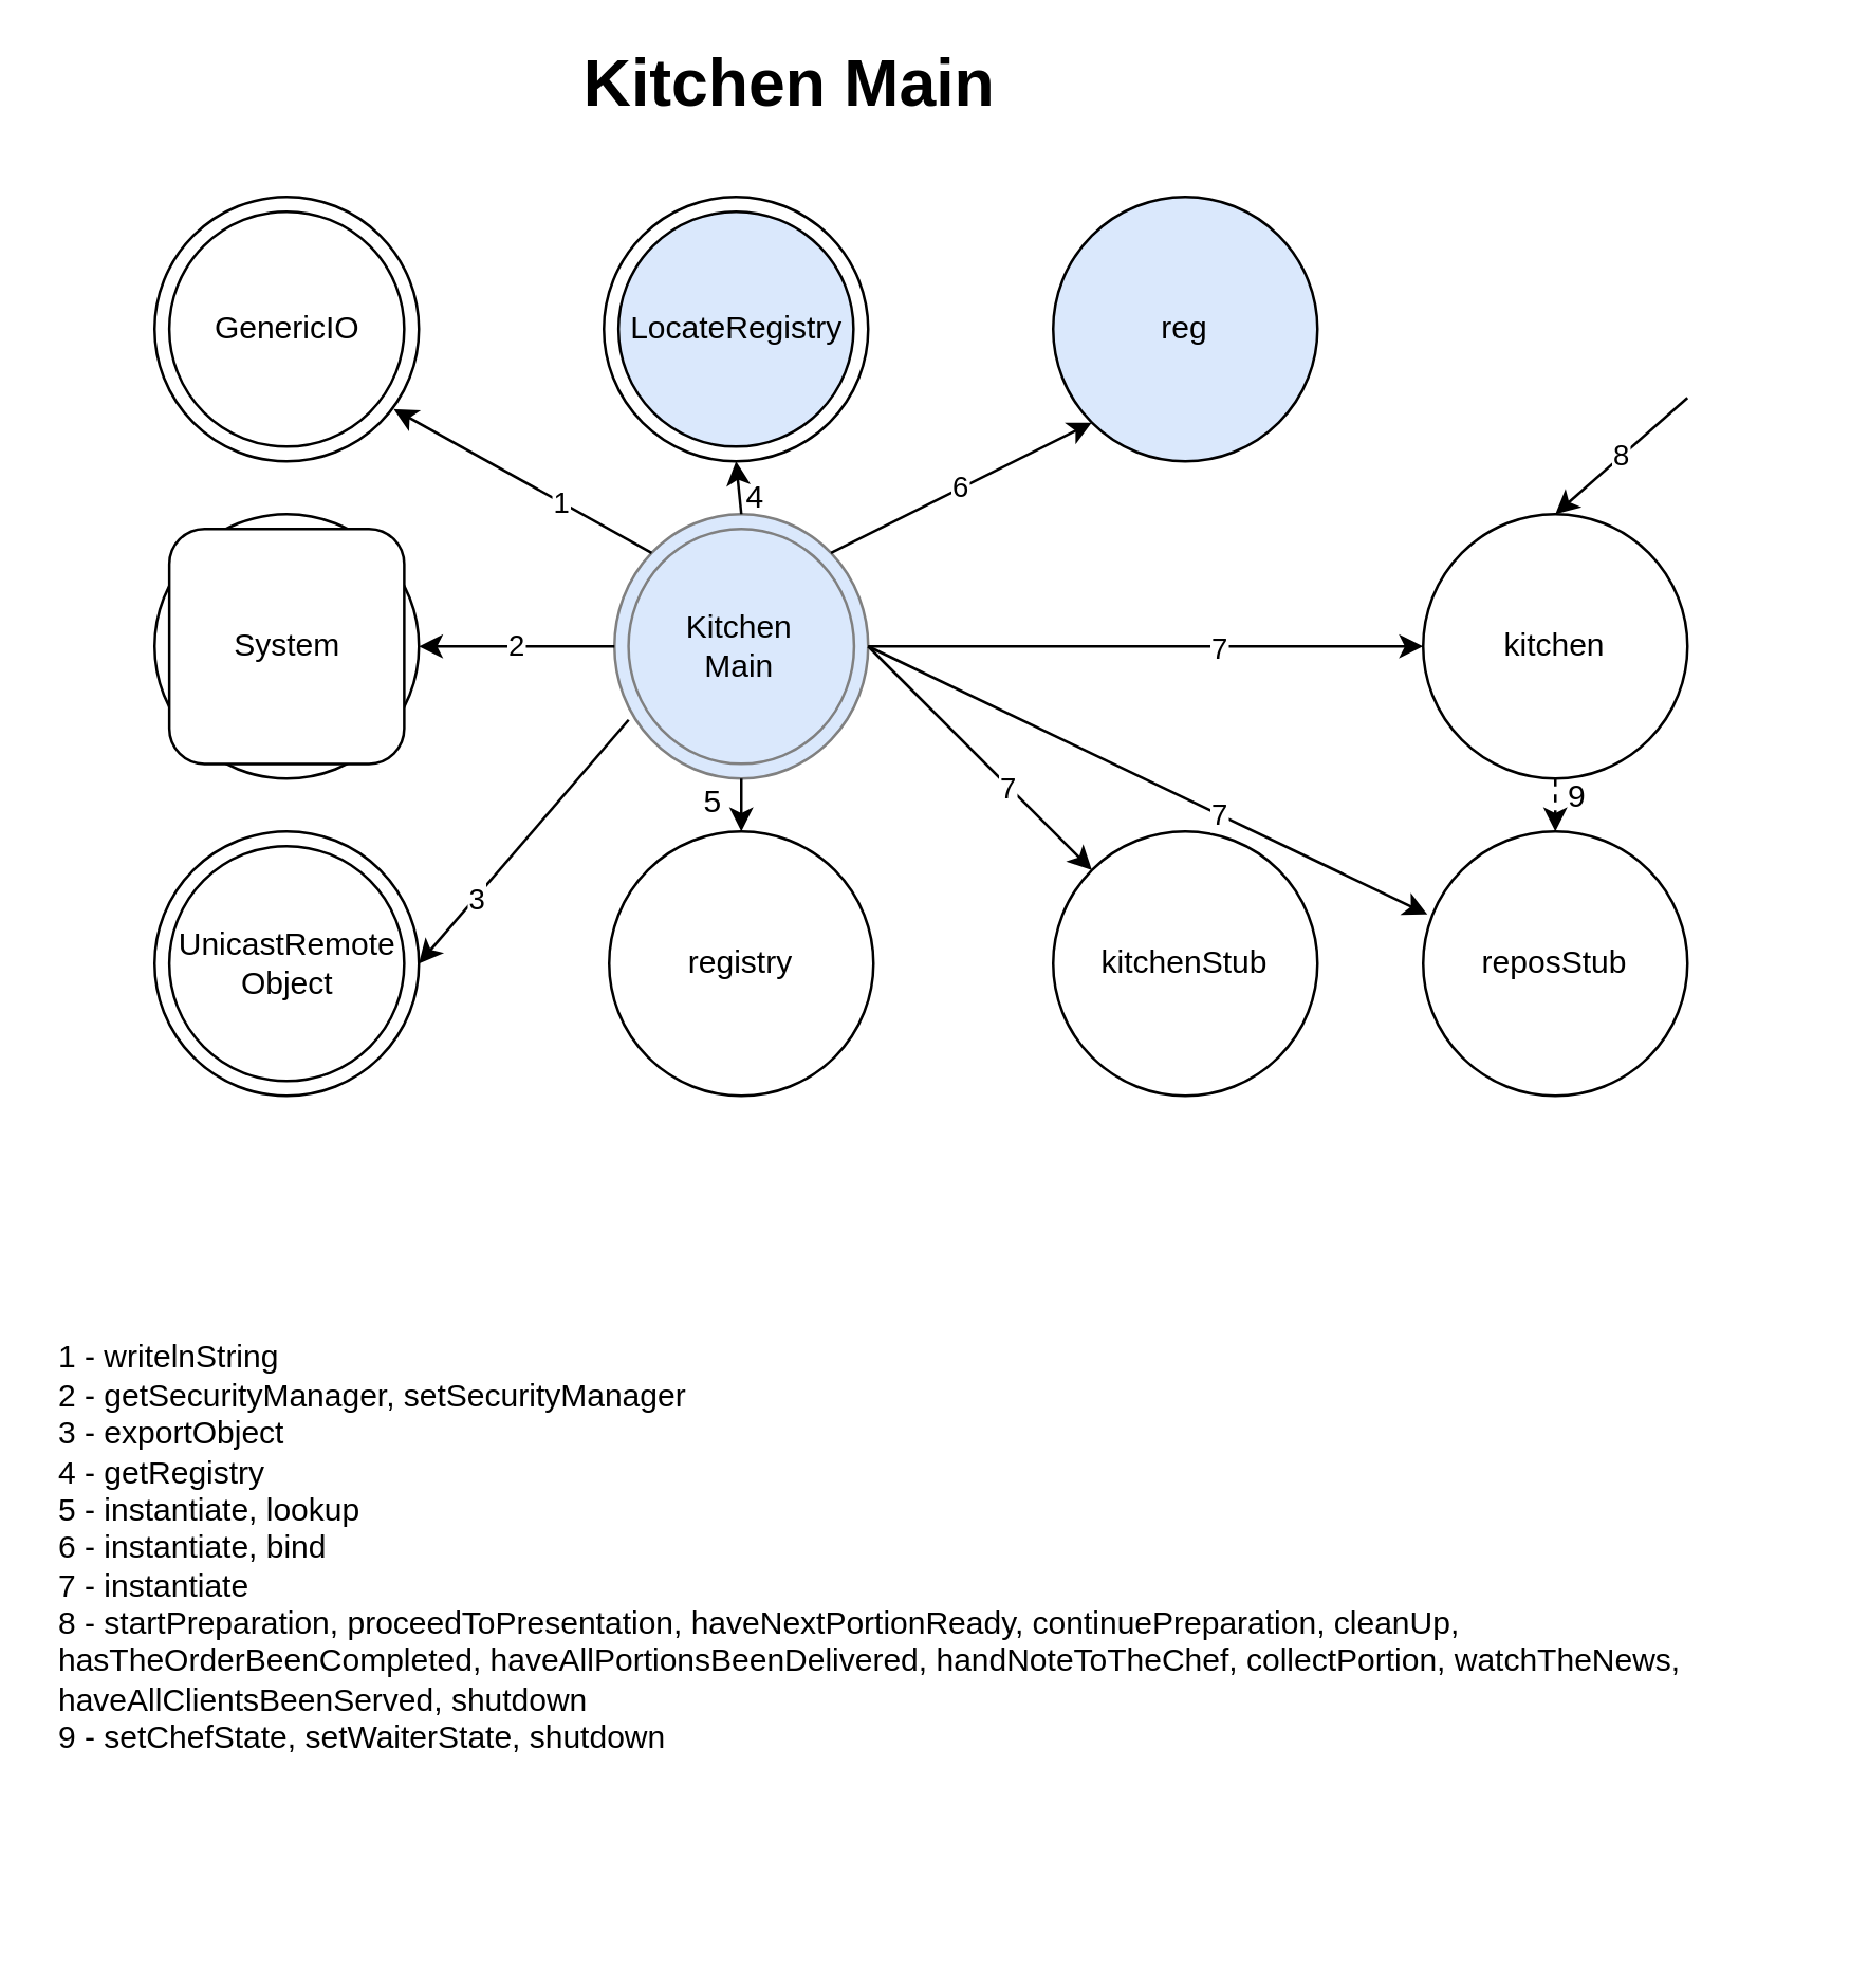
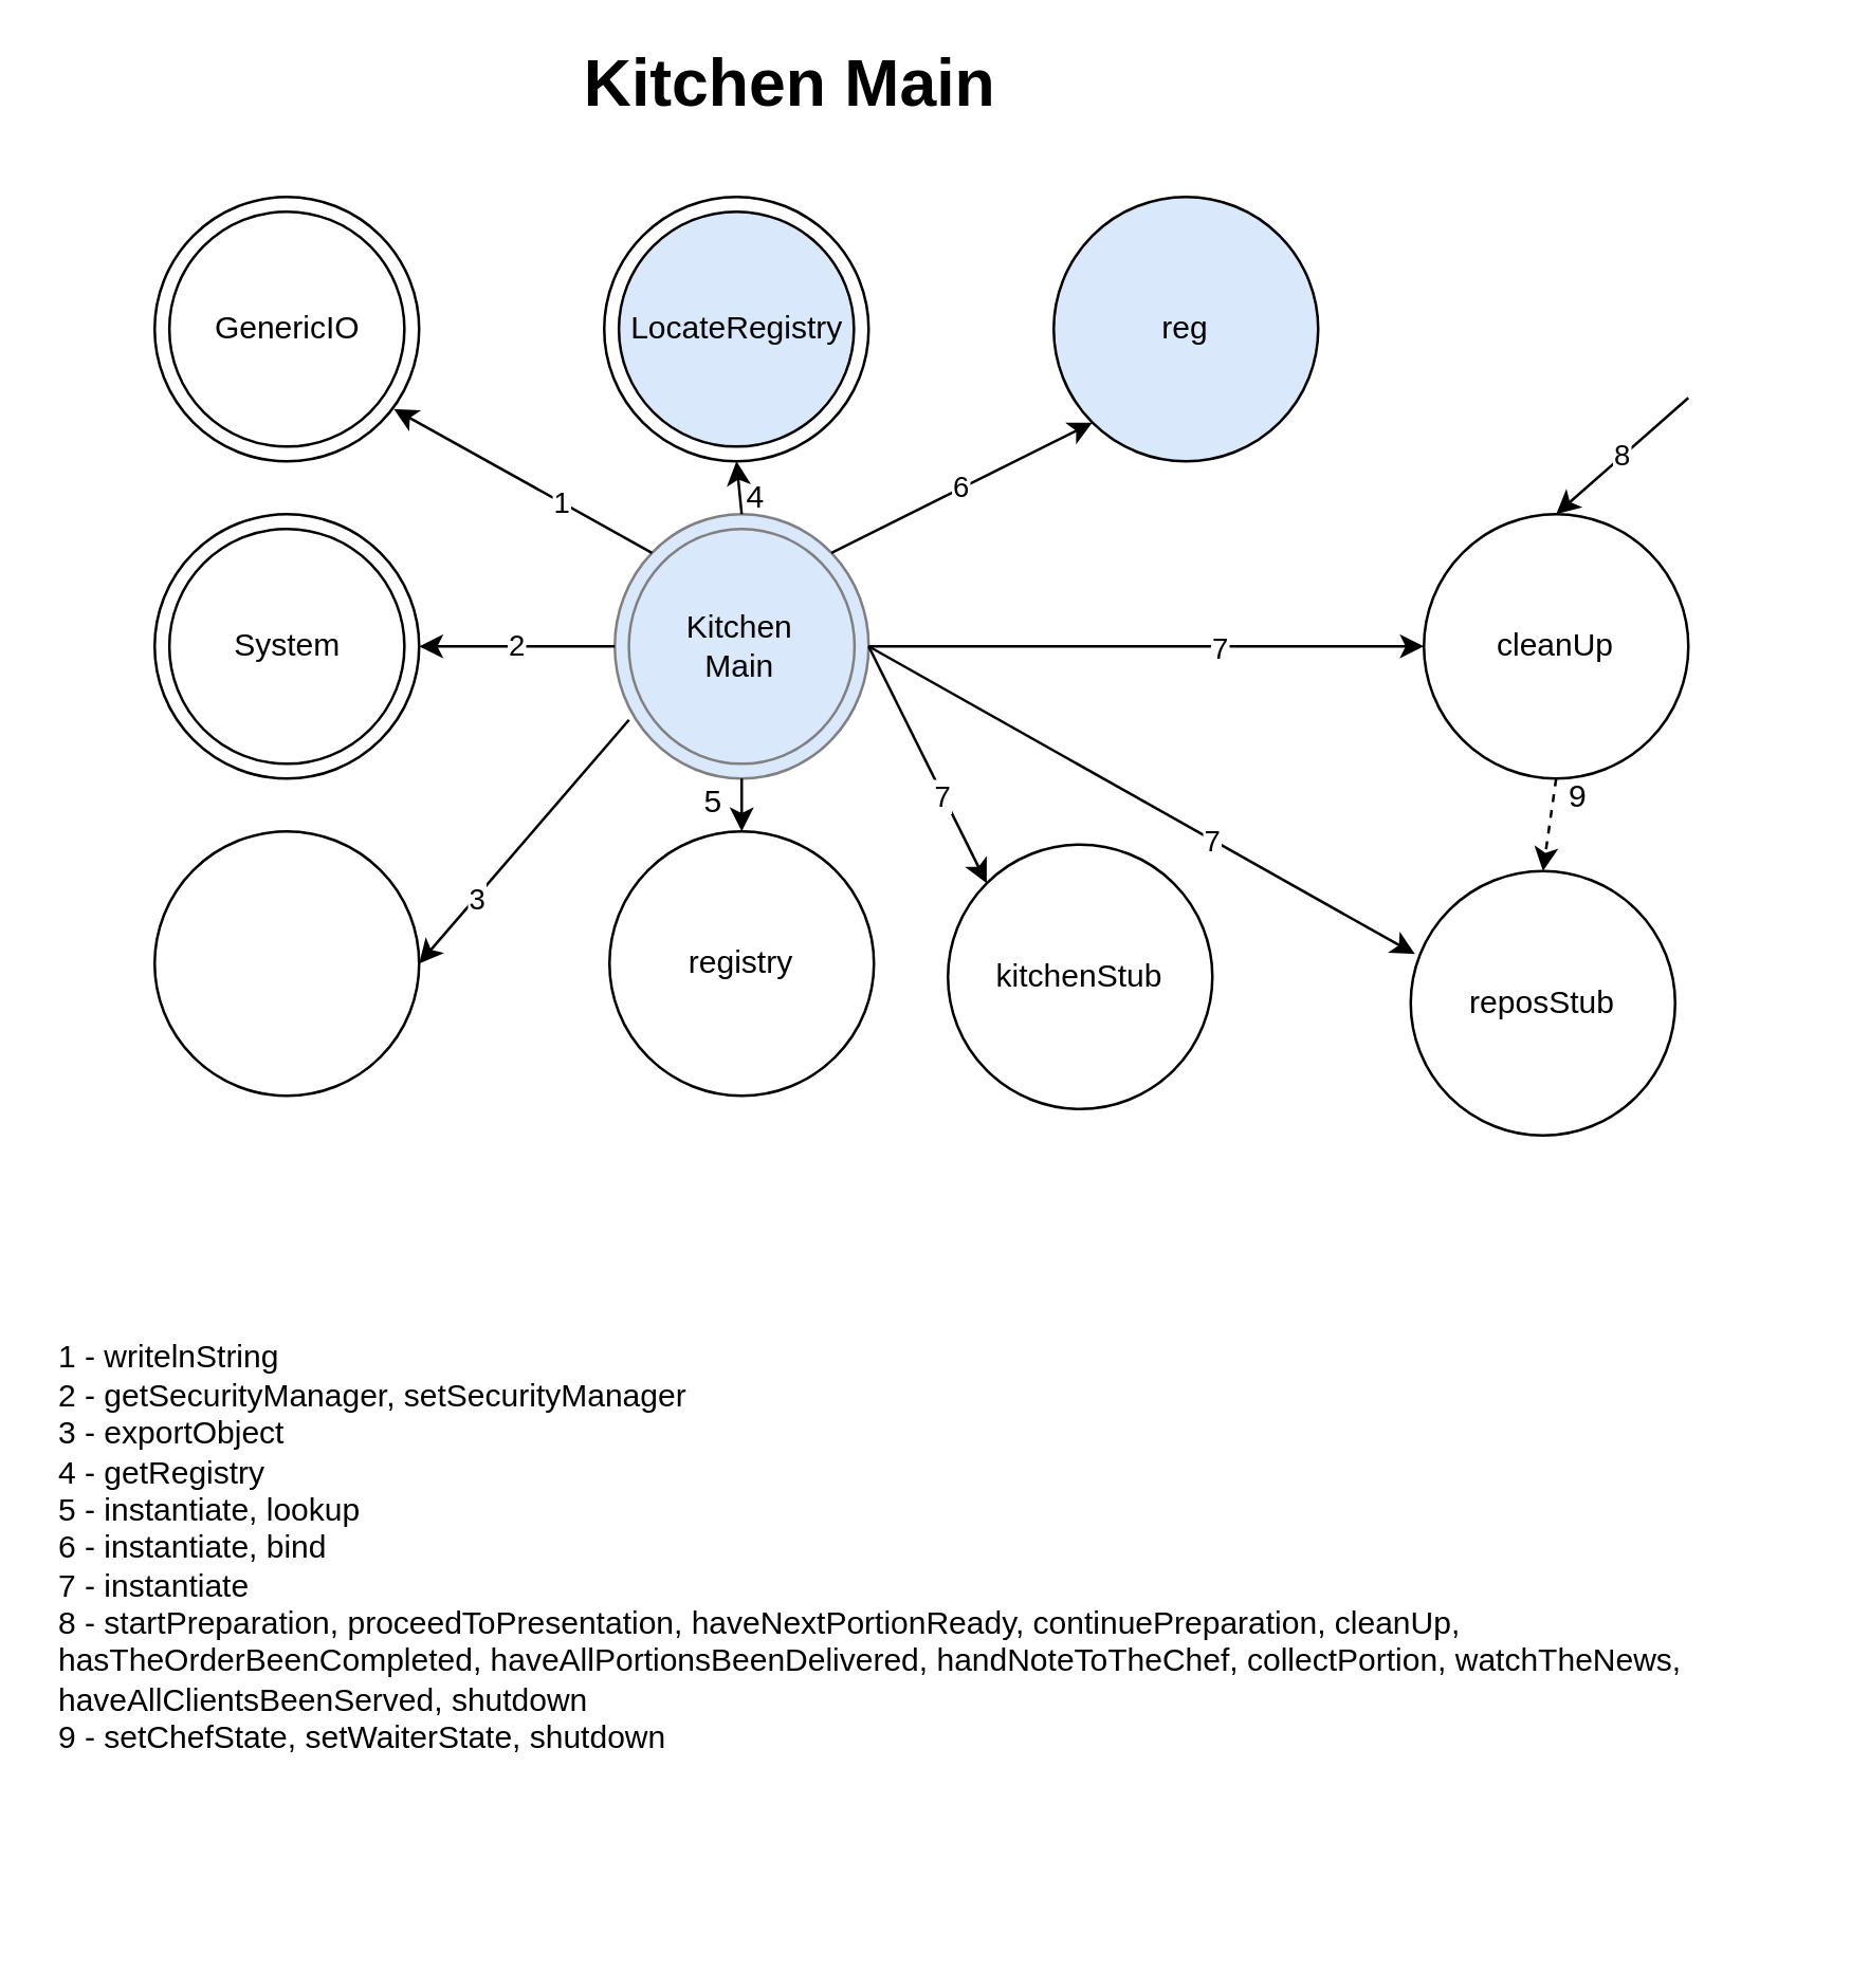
  <mxCell id="0" />
  <mxCell id="1" parent="0" />
  <mxCell id="2" value="&lt;div&gt;&lt;br&gt;&lt;/div&gt;&lt;div&gt;1 - writelnString&lt;br&gt;&lt;/div&gt;&lt;div&gt;2 - getSecurityManager, setSecurityManager&lt;/div&gt;&lt;div&gt;3 - exportObject&lt;br&gt;&lt;/div&gt;&lt;div&gt;4 - getRegistry&lt;br&gt;&lt;/div&gt;&lt;div&gt;5 - instantiate, lookup&lt;/div&gt;6 - instantiate, bind&lt;br&gt;7 - instantiate&lt;br&gt;&lt;div&gt;8 -&amp;nbsp;startPreparation,&amp;nbsp;proceedToPresentation,&amp;nbsp;haveNextPortionReady,&amp;nbsp;continuePreparation,&amp;nbsp;cleanUp,&lt;/div&gt;&lt;div&gt;hasTheOrderBeenCompleted,&amp;nbsp;haveAllPortionsBeenDelivered,&amp;nbsp;handNoteToTheChef,&amp;nbsp;collectPortion,&amp;nbsp;watchTheNews,&lt;br&gt;&lt;/div&gt;&lt;div&gt;haveAllClientsBeenServed,&amp;nbsp;shutdown&lt;br&gt;&lt;/div&gt;&lt;div&gt;9 -&amp;nbsp;setChefState,&amp;nbsp;setWaiterState,&amp;nbsp;shutdown&lt;/div&gt;&lt;div&gt;&lt;br&gt;&lt;/div&gt;" style="text;html=1;strokeColor=none;fillColor=none;align=left;verticalAlign=middle;whiteSpace=wrap;rounded=0;" parent="1" vertex="1"><mxGeometry x="20" y="440" width="658" height="290" as="geometry" /></mxCell>
  <mxCell id="3" value="" style="group" parent="1" vertex="1" connectable="0"><mxGeometry x="232" y="194" width="96" height="100" as="geometry" /></mxCell>
  <mxCell id="4" value="&lt;div&gt;Main&lt;/div&gt;&lt;div&gt;Program&lt;/div&gt;" style="ellipse;whiteSpace=wrap;html=1;fillColor=#dae8fc;strokeColor=#808080;" parent="3" vertex="1"><mxGeometry width="96" height="100" as="geometry" /></mxCell>
  <mxCell id="5" value="&lt;div&gt;&lt;span style=&quot;background-color: initial;&quot;&gt;Kitchen&lt;/span&gt;&lt;/div&gt;&lt;div&gt;&lt;span style=&quot;background-color: initial;&quot;&gt;Main&lt;/span&gt;&lt;/div&gt;" style="ellipse;whiteSpace=wrap;html=1;fillColor=#dae8fc;strokeColor=#808080;" parent="3" vertex="1"><mxGeometry x="5.333" y="5.556" width="85.333" height="88.889" as="geometry" /></mxCell>
  <mxCell id="6" value="&lt;b&gt;&lt;font style=&quot;font-size: 25px;&quot;&gt;Kitchen Main&lt;/font&gt;&lt;/b&gt;" style="text;html=1;align=center;verticalAlign=middle;resizable=0;points=[];autosize=1;strokeColor=none;fillColor=none;" parent="1" vertex="1"><mxGeometry x="213" y="20" width="170" height="20" as="geometry" /></mxCell>
  <mxCell id="7" value="" style="group" vertex="1" connectable="0" parent="1"><mxGeometry x="58" y="74" width="100" height="100" as="geometry" /></mxCell>
  <mxCell id="8" value="" style="ellipse;whiteSpace=wrap;html=1;aspect=fixed;" vertex="1" parent="7"><mxGeometry width="100" height="100" as="geometry" /></mxCell>
  <mxCell id="9" value="GenericIO" style="ellipse;whiteSpace=wrap;html=1;aspect=fixed;" vertex="1" parent="7"><mxGeometry x="5.556" y="5.556" width="88.889" height="88.889" as="geometry" /></mxCell>
  <mxCell id="10" value="" style="group" vertex="1" connectable="0" parent="1"><mxGeometry x="58" y="194" width="100" height="100" as="geometry" /></mxCell>
  <mxCell id="11" value="" style="ellipse;whiteSpace=wrap;html=1;aspect=fixed;" vertex="1" parent="10"><mxGeometry width="100" height="100" as="geometry" /></mxCell>
- <mxCell id="12" value="System" style="whiteSpace=wrap;html=1;aspect=fixed;rounded=1;" vertex="1" parent="10"><mxGeometry x="5.556" y="5.556" width="88.889" height="88.889" as="geometry" /></mxCell>
+ <mxCell id="12" value="System" style="ellipse;whiteSpace=wrap;html=1;aspect=fixed;" vertex="1" parent="10"><mxGeometry x="5.556" y="5.556" width="88.889" height="88.889" as="geometry" /></mxCell>
  <mxCell id="13" value="" style="group" vertex="1" connectable="0" parent="1"><mxGeometry x="58" y="314" width="100" height="100" as="geometry" /></mxCell>
  <mxCell id="14" value="" style="ellipse;whiteSpace=wrap;html=1;aspect=fixed;" vertex="1" parent="13"><mxGeometry width="100" height="100" as="geometry" /></mxCell>
- <mxCell id="15" value="UnicastRemote&lt;br&gt;Object" style="ellipse;whiteSpace=wrap;html=1;aspect=fixed;" vertex="1" parent="13"><mxGeometry x="5.556" y="5.556" width="88.889" height="88.889" as="geometry" /></mxCell>
  <mxCell id="16" value="" style="group" vertex="1" connectable="0" parent="1"><mxGeometry x="228" y="74" width="100" height="100" as="geometry" /></mxCell>
  <mxCell id="17" value="" style="ellipse;whiteSpace=wrap;html=1;aspect=fixed;" vertex="1" parent="16"><mxGeometry width="100" height="100" as="geometry" /></mxCell>
  <mxCell id="18" value="LocateRegistry" style="ellipse;whiteSpace=wrap;html=1;aspect=fixed;fillColor=#dae8fc;" vertex="1" parent="16"><mxGeometry x="5.556" y="5.556" width="88.889" height="88.889" as="geometry" /></mxCell>
  <mxCell id="19" value="reg" style="ellipse;whiteSpace=wrap;html=1;aspect=fixed;fillColor=#dae8fc;" vertex="1" parent="1"><mxGeometry x="398" y="74" width="100" height="100" as="geometry" /></mxCell>
  <mxCell id="20" value="registry" style="ellipse;whiteSpace=wrap;html=1;aspect=fixed;" vertex="1" parent="1"><mxGeometry x="230" y="314" width="100" height="100" as="geometry" /></mxCell>
- <mxCell id="21" value="kitchenStub" style="ellipse;whiteSpace=wrap;html=1;aspect=fixed;" vertex="1" parent="1"><mxGeometry x="398" y="314" width="100" height="100" as="geometry" /></mxCell>
- <mxCell id="22" value="reposStub" style="ellipse;whiteSpace=wrap;html=1;aspect=fixed;" vertex="1" parent="1"><mxGeometry x="538" y="314" width="100" height="100" as="geometry" /></mxCell>
- <mxCell id="23" value="kitchen" style="ellipse;whiteSpace=wrap;html=1;aspect=fixed;" vertex="1" parent="1"><mxGeometry x="538" y="194" width="100" height="100" as="geometry" /></mxCell>
+ <mxCell id="21" value="kitchenStub" style="ellipse;whiteSpace=wrap;html=1;aspect=fixed;" vertex="1" parent="1"><mxGeometry x="358" y="319" width="100" height="100" as="geometry" /></mxCell>
+ <mxCell id="22" value="reposStub" style="ellipse;whiteSpace=wrap;html=1;aspect=fixed;" vertex="1" parent="1"><mxGeometry x="533" y="329" width="100" height="100" as="geometry" /></mxCell>
+ <mxCell id="23" value="cleanUp" style="ellipse;whiteSpace=wrap;html=1;aspect=fixed;" vertex="1" parent="1"><mxGeometry x="538" y="194" width="100" height="100" as="geometry" /></mxCell>
  <mxCell id="24" value="" style="endArrow=classic;html=1;rounded=0;exitX=0;exitY=0;exitDx=0;exitDy=0;entryX=0.955;entryY=0.84;entryDx=0;entryDy=0;entryPerimeter=0;" edge="1" parent="1" source="4" target="9"><mxGeometry width="50" height="50" relative="1" as="geometry"><mxPoint x="-42" y="360" as="sourcePoint" /><mxPoint x="8" y="310" as="targetPoint" /></mxGeometry></mxCell>
  <mxCell id="25" value="1" style="edgeLabel;html=1;align=center;verticalAlign=middle;resizable=0;points=[];" vertex="1" connectable="0" parent="24"><mxGeometry x="-0.286" relative="1" as="geometry"><mxPoint as="offset" /></mxGeometry></mxCell>
  <mxCell id="26" value="2" style="endArrow=classic;html=1;rounded=0;exitX=0;exitY=0.5;exitDx=0;exitDy=0;entryX=1;entryY=0.5;entryDx=0;entryDy=0;" edge="1" parent="1" source="4" target="11"><mxGeometry width="50" height="50" relative="1" as="geometry"><mxPoint x="-82" y="380" as="sourcePoint" /><mxPoint x="188" y="240" as="targetPoint" /></mxGeometry></mxCell>
  <mxCell id="27" value="" style="endArrow=classic;html=1;rounded=0;exitX=0.056;exitY=0.778;exitDx=0;exitDy=0;exitPerimeter=0;entryX=1;entryY=0.5;entryDx=0;entryDy=0;" edge="1" parent="1" source="4" target="14"><mxGeometry width="50" height="50" relative="1" as="geometry"><mxPoint x="-112" y="410" as="sourcePoint" /><mxPoint x="-62" y="360" as="targetPoint" /></mxGeometry></mxCell>
  <mxCell id="28" value="3" style="edgeLabel;html=1;align=center;verticalAlign=middle;resizable=0;points=[];" vertex="1" connectable="0" parent="27"><mxGeometry x="0.469" relative="1" as="geometry"><mxPoint as="offset" /></mxGeometry></mxCell>
  <mxCell id="29" value="" style="endArrow=classic;html=1;rounded=0;exitX=0.5;exitY=0;exitDx=0;exitDy=0;entryX=0.5;entryY=1;entryDx=0;entryDy=0;" edge="1" parent="1" source="4" target="17"><mxGeometry width="50" height="50" relative="1" as="geometry"><mxPoint x="-12" y="470" as="sourcePoint" /><mxPoint x="38" y="420" as="targetPoint" /></mxGeometry></mxCell>
  <mxCell id="30" value="4" style="text;html=1;align=center;verticalAlign=middle;resizable=0;points=[];autosize=1;strokeColor=none;fillColor=none;" vertex="1" parent="1"><mxGeometry x="275" y="178" width="20" height="20" as="geometry" /></mxCell>
  <mxCell id="31" value="" style="endArrow=classic;html=1;rounded=0;exitX=0.5;exitY=1;exitDx=0;exitDy=0;entryX=0.5;entryY=0;entryDx=0;entryDy=0;" edge="1" parent="1" source="4" target="20"><mxGeometry width="50" height="50" relative="1" as="geometry"><mxPoint x="158" y="500" as="sourcePoint" /><mxPoint x="208" y="450" as="targetPoint" /></mxGeometry></mxCell>
  <mxCell id="32" value="5" style="text;html=1;align=center;verticalAlign=middle;resizable=0;points=[];autosize=1;strokeColor=none;fillColor=none;" vertex="1" parent="1"><mxGeometry x="259" y="293" width="20" height="20" as="geometry" /></mxCell>
  <mxCell id="33" value="6" style="endArrow=classic;html=1;rounded=0;exitX=1;exitY=0;exitDx=0;exitDy=0;entryX=0;entryY=1;entryDx=0;entryDy=0;" edge="1" parent="1" source="4" target="19"><mxGeometry width="50" height="50" relative="1" as="geometry"><mxPoint x="368" y="300" as="sourcePoint" /><mxPoint x="418" y="250" as="targetPoint" /></mxGeometry></mxCell>
  <mxCell id="34" value="" style="endArrow=classic;html=1;rounded=0;exitX=1;exitY=0.5;exitDx=0;exitDy=0;entryX=0;entryY=0;entryDx=0;entryDy=0;" edge="1" parent="1" source="4" target="21"><mxGeometry width="50" height="50" relative="1" as="geometry"><mxPoint x="408" y="320" as="sourcePoint" /><mxPoint x="458" y="270" as="targetPoint" /></mxGeometry></mxCell>
  <mxCell id="35" value="7" style="edgeLabel;html=1;align=center;verticalAlign=middle;resizable=0;points=[];" vertex="1" connectable="0" parent="34"><mxGeometry x="0.262" relative="1" as="geometry"><mxPoint x="-1" as="offset" /></mxGeometry></mxCell>
  <mxCell id="36" value="" style="endArrow=classic;html=1;rounded=0;exitX=1;exitY=0.5;exitDx=0;exitDy=0;entryX=0.016;entryY=0.314;entryDx=0;entryDy=0;entryPerimeter=0;" edge="1" parent="1" source="4" target="22"><mxGeometry width="50" height="50" relative="1" as="geometry"><mxPoint x="338" y="254" as="sourcePoint" /><mxPoint x="422.645" y="338.645" as="targetPoint" /></mxGeometry></mxCell>
  <mxCell id="37" value="7" style="edgeLabel;html=1;align=center;verticalAlign=middle;resizable=0;points=[];" vertex="1" connectable="0" parent="36"><mxGeometry x="0.262" relative="1" as="geometry"><mxPoint x="-1" as="offset" /></mxGeometry></mxCell>
  <mxCell id="38" value="" style="endArrow=classic;html=1;rounded=0;exitX=1;exitY=0.5;exitDx=0;exitDy=0;entryX=0;entryY=0.5;entryDx=0;entryDy=0;" edge="1" parent="1" source="4" target="23"><mxGeometry width="50" height="50" relative="1" as="geometry"><mxPoint x="348" y="264" as="sourcePoint" /><mxPoint x="432.645" y="348.645" as="targetPoint" /></mxGeometry></mxCell>
  <mxCell id="39" value="7" style="edgeLabel;html=1;align=center;verticalAlign=middle;resizable=0;points=[];" vertex="1" connectable="0" parent="38"><mxGeometry x="0.262" relative="1" as="geometry"><mxPoint x="-1" as="offset" /></mxGeometry></mxCell>
  <mxCell id="40" value="8" style="endArrow=classic;html=1;rounded=0;entryX=0.5;entryY=0;entryDx=0;entryDy=0;" edge="1" parent="1" target="23"><mxGeometry width="50" height="50" relative="1" as="geometry"><mxPoint x="638" y="150" as="sourcePoint" /><mxPoint x="678" y="110" as="targetPoint" /></mxGeometry></mxCell>
  <mxCell id="41" value="" style="endArrow=classic;html=1;rounded=0;entryX=0.5;entryY=0;entryDx=0;entryDy=0;exitX=0.5;exitY=1;exitDx=0;exitDy=0;dashed=1;" edge="1" parent="1" source="23" target="22"><mxGeometry width="50" height="50" relative="1" as="geometry"><mxPoint x="658" y="440" as="sourcePoint" /><mxPoint x="708" y="390" as="targetPoint" /></mxGeometry></mxCell>
  <mxCell id="42" value="9" style="text;html=1;align=center;verticalAlign=middle;resizable=0;points=[];autosize=1;strokeColor=none;fillColor=none;" vertex="1" parent="1"><mxGeometry x="586" y="291" width="20" height="20" as="geometry" /></mxCell>
